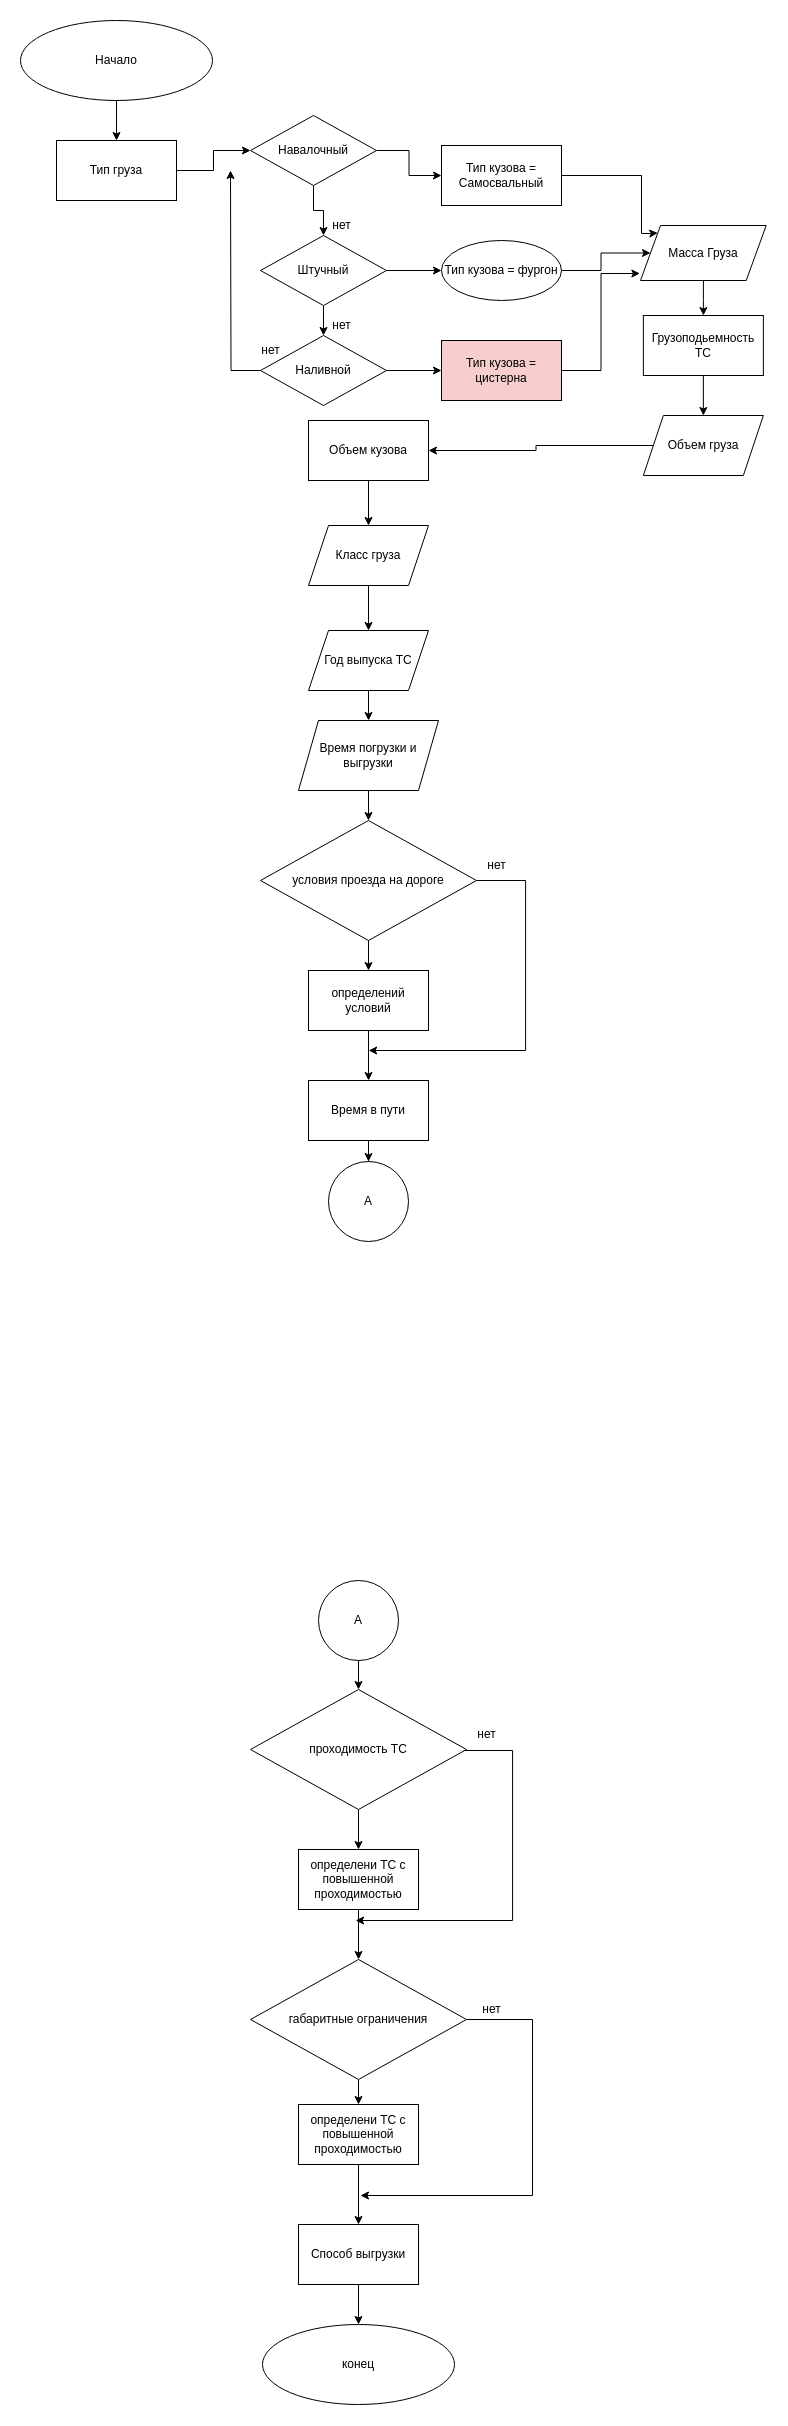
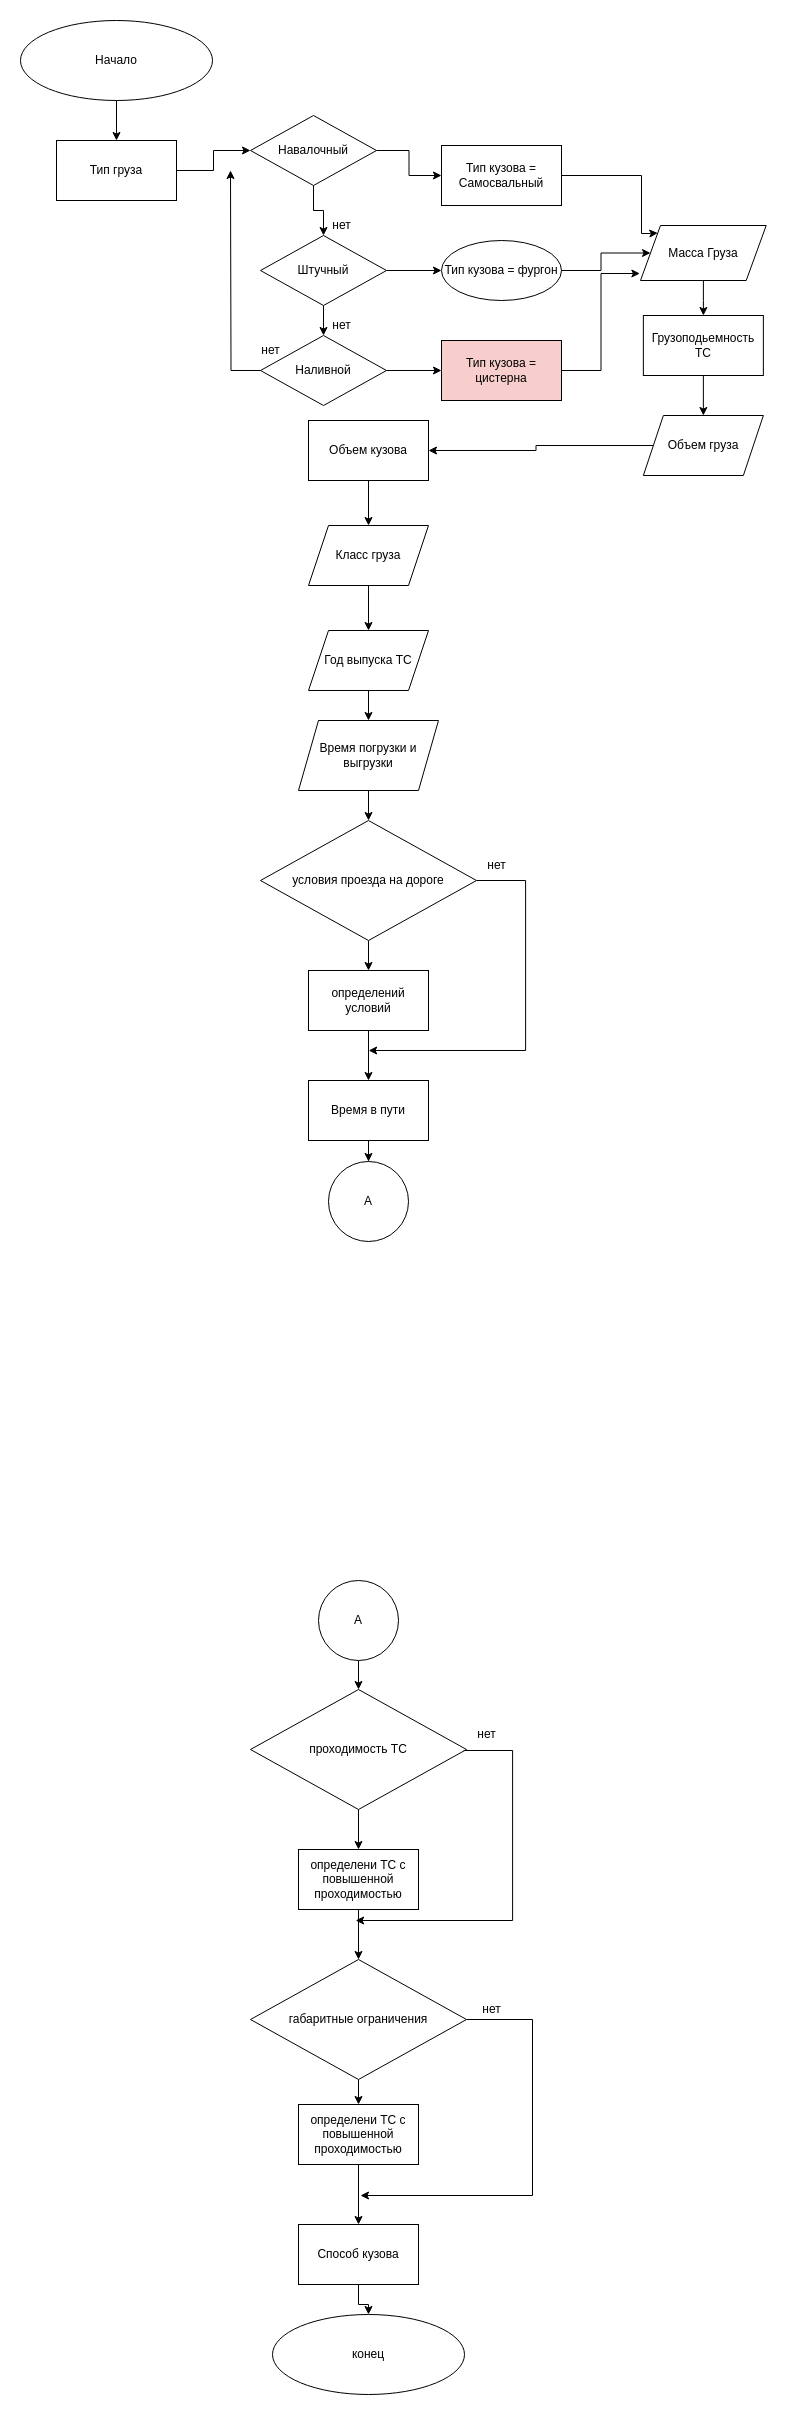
  <mxCell id="0" />
  <mxCell id="1" parent="0" />
  <mxCell id="2" value="" style="edgeStyle=orthogonalEdgeStyle;rounded=0;orthogonalLoop=1;jettySize=auto;html=1;" parent="1" source="3" target="5" edge="1"><mxGeometry relative="1" as="geometry" /></mxCell>
  <mxCell id="3" value="Начало" style="ellipse;whiteSpace=wrap;html=1;" parent="1" vertex="1"><mxGeometry x="20" y="20" width="192" height="80" as="geometry" /></mxCell>
  <mxCell id="4" value="" style="edgeStyle=orthogonalEdgeStyle;rounded=0;orthogonalLoop=1;jettySize=auto;html=1;" parent="1" source="5" target="8" edge="1"><mxGeometry relative="1" as="geometry" /></mxCell>
  <mxCell id="5" value="Тип груза" style="whiteSpace=wrap;html=1;" parent="1" vertex="1"><mxGeometry x="56" y="140" width="120" height="60" as="geometry" /></mxCell>
  <mxCell id="6" value="" style="edgeStyle=orthogonalEdgeStyle;rounded=0;orthogonalLoop=1;jettySize=auto;html=1;" parent="1" source="8" target="11" edge="1"><mxGeometry relative="1" as="geometry" /></mxCell>
  <mxCell id="7" value="" style="edgeStyle=orthogonalEdgeStyle;rounded=0;orthogonalLoop=1;jettySize=auto;html=1;" parent="1" source="8" target="16" edge="1"><mxGeometry relative="1" as="geometry" /></mxCell>
  <mxCell id="8" value="Навалочный" style="rhombus;whiteSpace=wrap;html=1;" parent="1" vertex="1"><mxGeometry x="250" y="115" width="126" height="70" as="geometry" /></mxCell>
  <mxCell id="9" value="" style="edgeStyle=orthogonalEdgeStyle;rounded=0;orthogonalLoop=1;jettySize=auto;html=1;" parent="1" source="11" target="14" edge="1"><mxGeometry relative="1" as="geometry" /></mxCell>
  <mxCell id="10" value="" style="edgeStyle=orthogonalEdgeStyle;rounded=0;orthogonalLoop=1;jettySize=auto;html=1;" parent="1" source="11" target="18" edge="1"><mxGeometry relative="1" as="geometry" /></mxCell>
  <mxCell id="11" value="Штучный" style="rhombus;whiteSpace=wrap;html=1;" parent="1" vertex="1"><mxGeometry x="260" y="235" width="126" height="70" as="geometry" /></mxCell>
  <mxCell id="12" style="edgeStyle=orthogonalEdgeStyle;rounded=0;orthogonalLoop=1;jettySize=auto;html=1;" parent="1" source="14" edge="1"><mxGeometry relative="1" as="geometry"><mxPoint x="230" y="170" as="targetPoint" /></mxGeometry></mxCell>
  <mxCell id="13" value="" style="edgeStyle=orthogonalEdgeStyle;rounded=0;orthogonalLoop=1;jettySize=auto;html=1;" parent="1" source="14" target="19" edge="1"><mxGeometry relative="1" as="geometry" /></mxCell>
  <mxCell id="14" value="Наливной" style="rhombus;whiteSpace=wrap;html=1;" parent="1" vertex="1"><mxGeometry x="260" y="335" width="126" height="70" as="geometry" /></mxCell>
  <mxCell id="15" style="edgeStyle=orthogonalEdgeStyle;rounded=0;orthogonalLoop=1;jettySize=auto;html=1;entryX=0;entryY=0;entryDx=0;entryDy=0;" parent="1" source="16" target="24" edge="1"><mxGeometry relative="1" as="geometry"><Array as="points"><mxPoint x="641" y="175" /><mxPoint x="641" y="233" /><mxPoint x="650" y="233" /></Array></mxGeometry></mxCell>
  <mxCell id="16" value="Тип кузова = Самосвальный" style="whiteSpace=wrap;html=1;" parent="1" vertex="1"><mxGeometry x="441" y="145" width="120" height="60" as="geometry" /></mxCell>
  <mxCell id="17" style="edgeStyle=orthogonalEdgeStyle;rounded=0;orthogonalLoop=1;jettySize=auto;html=1;" parent="1" source="18" target="24" edge="1"><mxGeometry relative="1" as="geometry" /></mxCell>
  <mxCell id="18" value="Тип кузова = фургон" style="ellipse;whiteSpace=wrap;html=1;" parent="1" vertex="1"><mxGeometry x="441" y="240" width="120" height="60" as="geometry" /></mxCell>
  <mxCell id="19" value="Тип кузова = цистерна" style="whiteSpace=wrap;html=1;fillColor=#f8cecc;" parent="1" vertex="1"><mxGeometry x="441" y="340" width="120" height="60" as="geometry" /></mxCell>
  <mxCell id="20" value="нет" style="text;html=1;align=center;verticalAlign=middle;resizable=0;points=[];autosize=1;strokeColor=none;fillColor=none;" parent="1" vertex="1"><mxGeometry x="321" y="210" width="40" height="30" as="geometry" /></mxCell>
  <mxCell id="21" value="нет" style="text;html=1;align=center;verticalAlign=middle;resizable=0;points=[];autosize=1;strokeColor=none;fillColor=none;" parent="1" vertex="1"><mxGeometry x="321" y="310" width="40" height="30" as="geometry" /></mxCell>
  <mxCell id="22" value="нет" style="text;html=1;align=center;verticalAlign=middle;resizable=0;points=[];autosize=1;strokeColor=none;fillColor=none;" parent="1" vertex="1"><mxGeometry x="250" y="335" width="40" height="30" as="geometry" /></mxCell>
  <mxCell id="23" value="" style="edgeStyle=orthogonalEdgeStyle;rounded=0;orthogonalLoop=1;jettySize=auto;html=1;" parent="1" source="24" target="27" edge="1"><mxGeometry relative="1" as="geometry" /></mxCell>
  <mxCell id="24" value="Масса Груза" style="shape=parallelogram;perimeter=parallelogramPerimeter;whiteSpace=wrap;html=1;fixedSize=1;" parent="1" vertex="1"><mxGeometry x="640" y="225" width="125.71" height="55" as="geometry" /></mxCell>
  <mxCell id="25" style="edgeStyle=orthogonalEdgeStyle;rounded=0;orthogonalLoop=1;jettySize=auto;html=1;entryX=-0.005;entryY=0.873;entryDx=0;entryDy=0;entryPerimeter=0;" parent="1" source="19" target="24" edge="1"><mxGeometry relative="1" as="geometry" /></mxCell>
  <mxCell id="26" value="" style="edgeStyle=orthogonalEdgeStyle;rounded=0;orthogonalLoop=1;jettySize=auto;html=1;" parent="1" source="27" target="29" edge="1"><mxGeometry relative="1" as="geometry" /></mxCell>
  <mxCell id="27" value="Грузоподьемность ТС" style="whiteSpace=wrap;html=1;" parent="1" vertex="1"><mxGeometry x="642.855" y="315" width="120" height="60" as="geometry" /></mxCell>
  <mxCell id="28" value="" style="edgeStyle=orthogonalEdgeStyle;rounded=0;orthogonalLoop=1;jettySize=auto;html=1;" parent="1" source="29" target="31" edge="1"><mxGeometry relative="1" as="geometry" /></mxCell>
  <mxCell id="29" value="Объем груза" style="shape=parallelogram;perimeter=parallelogramPerimeter;whiteSpace=wrap;html=1;fixedSize=1;" parent="1" vertex="1"><mxGeometry x="642.855" y="415" width="120" height="60" as="geometry" /></mxCell>
  <mxCell id="30" value="" style="edgeStyle=orthogonalEdgeStyle;rounded=0;orthogonalLoop=1;jettySize=auto;html=1;" parent="1" source="31" target="33" edge="1"><mxGeometry relative="1" as="geometry" /></mxCell>
  <mxCell id="31" value="Объем кузова" style="whiteSpace=wrap;html=1;" parent="1" vertex="1"><mxGeometry x="307.995" y="420" width="120" height="60" as="geometry" /></mxCell>
  <mxCell id="32" value="" style="edgeStyle=orthogonalEdgeStyle;rounded=0;orthogonalLoop=1;jettySize=auto;html=1;" edge="1" parent="1" source="33" target="59"><mxGeometry relative="1" as="geometry" /></mxCell>
  <mxCell id="33" value="Класс груза" style="shape=parallelogram;perimeter=parallelogramPerimeter;whiteSpace=wrap;html=1;fixedSize=1;" parent="1" vertex="1"><mxGeometry x="307.995" y="525" width="120" height="60" as="geometry" /></mxCell>
  <mxCell id="34" value="" style="edgeStyle=orthogonalEdgeStyle;rounded=0;orthogonalLoop=1;jettySize=auto;html=1;" edge="1" parent="1" source="36" target="42"><mxGeometry relative="1" as="geometry" /></mxCell>
  <mxCell id="35" style="edgeStyle=orthogonalEdgeStyle;rounded=0;orthogonalLoop=1;jettySize=auto;html=1;" edge="1" parent="1" source="36"><mxGeometry relative="1" as="geometry"><mxPoint x="368.14" y="1050" as="targetPoint" /><Array as="points"><mxPoint x="525.14" y="880" /><mxPoint x="525.14" y="1050" /></Array></mxGeometry></mxCell>
  <mxCell id="36" value="условия проезда на дороге" style="rhombus;whiteSpace=wrap;html=1;" vertex="1" parent="1"><mxGeometry x="260" y="820" width="216" height="120" as="geometry" /></mxCell>
  <mxCell id="37" value="" style="edgeStyle=orthogonalEdgeStyle;rounded=0;orthogonalLoop=1;jettySize=auto;html=1;" edge="1" parent="1" source="38" target="44"><mxGeometry relative="1" as="geometry" /></mxCell>
  <mxCell id="38" value="проходимость ТС" style="rhombus;whiteSpace=wrap;html=1;" vertex="1" parent="1"><mxGeometry x="250" y="1689" width="216" height="120" as="geometry" /></mxCell>
  <mxCell id="39" value="" style="edgeStyle=orthogonalEdgeStyle;rounded=0;orthogonalLoop=1;jettySize=auto;html=1;entryX=0.5;entryY=0;entryDx=0;entryDy=0;" edge="1" parent="1" source="40" target="52"><mxGeometry relative="1" as="geometry" /></mxCell>
  <mxCell id="40" value="габаритные ограничения" style="rhombus;whiteSpace=wrap;html=1;" vertex="1" parent="1"><mxGeometry x="250" y="1959" width="216" height="120" as="geometry" /></mxCell>
  <mxCell id="41" value="" style="edgeStyle=orthogonalEdgeStyle;rounded=0;orthogonalLoop=1;jettySize=auto;html=1;" edge="1" parent="1" source="42" target="63"><mxGeometry relative="1" as="geometry" /></mxCell>
  <mxCell id="42" value="определений условий" style="whiteSpace=wrap;html=1;" vertex="1" parent="1"><mxGeometry x="307.995" y="970" width="120" height="60" as="geometry" /></mxCell>
  <mxCell id="43" value="" style="edgeStyle=orthogonalEdgeStyle;rounded=0;orthogonalLoop=1;jettySize=auto;html=1;" edge="1" parent="1" source="44" target="40"><mxGeometry relative="1" as="geometry" /></mxCell>
  <mxCell id="44" value="определени ТС с повышенной проходимостью" style="whiteSpace=wrap;html=1;" vertex="1" parent="1"><mxGeometry x="297.995" y="1849" width="120" height="60" as="geometry" /></mxCell>
  <mxCell id="45" value="нет" style="text;html=1;align=center;verticalAlign=middle;resizable=0;points=[];autosize=1;strokeColor=none;fillColor=none;" vertex="1" parent="1"><mxGeometry x="476" y="850" width="40" height="30" as="geometry" /></mxCell>
  <mxCell id="46" style="edgeStyle=orthogonalEdgeStyle;rounded=0;orthogonalLoop=1;jettySize=auto;html=1;" edge="1" parent="1"><mxGeometry relative="1" as="geometry"><mxPoint x="355.14" y="1920" as="targetPoint" /><mxPoint x="463.14" y="1750" as="sourcePoint" /><Array as="points"><mxPoint x="512.14" y="1750" /><mxPoint x="512.14" y="1920" /></Array></mxGeometry></mxCell>
  <mxCell id="47" value="нет" style="text;html=1;align=center;verticalAlign=middle;resizable=0;points=[];autosize=1;strokeColor=none;fillColor=none;" vertex="1" parent="1"><mxGeometry x="466" y="1719" width="40" height="30" as="geometry" /></mxCell>
  <mxCell id="48" value="" style="edgeStyle=orthogonalEdgeStyle;rounded=0;orthogonalLoop=1;jettySize=auto;html=1;entryX=0.5;entryY=0;entryDx=0;entryDy=0;" edge="1" parent="1" source="49" target="50"><mxGeometry relative="1" as="geometry"><mxPoint x="358.01" y="2354" as="targetPoint" /></mxGeometry></mxCell>
- <mxCell id="49" value="Способ выгрузки" style="whiteSpace=wrap;html=1;" vertex="1" parent="1"><mxGeometry x="298.01" y="2224" width="120" height="60" as="geometry" /></mxCell>
- <mxCell id="50" value="конец" style="ellipse;whiteSpace=wrap;html=1;" vertex="1" parent="1"><mxGeometry x="262.01" y="2324" width="192" height="80" as="geometry" /></mxCell>
+ <mxCell id="49" value="Способ кузова" style="whiteSpace=wrap;html=1;" vertex="1" parent="1"><mxGeometry x="298.01" y="2224" width="120" height="60" as="geometry" /></mxCell>
+ <mxCell id="50" value="конец" style="ellipse;whiteSpace=wrap;html=1;" vertex="1" parent="1"><mxGeometry x="272.01" y="2314" width="192" height="80" as="geometry" /></mxCell>
  <mxCell id="51" value="" style="edgeStyle=orthogonalEdgeStyle;rounded=0;orthogonalLoop=1;jettySize=auto;html=1;" edge="1" parent="1" source="52" target="49"><mxGeometry relative="1" as="geometry" /></mxCell>
  <mxCell id="52" value="определени ТС с повышенной проходимостью" style="whiteSpace=wrap;html=1;" vertex="1" parent="1"><mxGeometry x="298.005" y="2104" width="120" height="60" as="geometry" /></mxCell>
  <mxCell id="53" style="edgeStyle=orthogonalEdgeStyle;rounded=0;orthogonalLoop=1;jettySize=auto;html=1;exitX=1;exitY=0.5;exitDx=0;exitDy=0;" edge="1" parent="1" source="40"><mxGeometry relative="1" as="geometry"><mxPoint x="360" y="2195" as="targetPoint" /><mxPoint x="483.14" y="2025" as="sourcePoint" /><Array as="points"><mxPoint x="532" y="2019" /><mxPoint x="532" y="2195" /></Array></mxGeometry></mxCell>
  <mxCell id="54" value="нет" style="text;html=1;align=center;verticalAlign=middle;resizable=0;points=[];autosize=1;strokeColor=none;fillColor=none;" vertex="1" parent="1"><mxGeometry x="471" y="1994" width="40" height="30" as="geometry" /></mxCell>
  <mxCell id="55" value="А" style="ellipse;whiteSpace=wrap;html=1;" vertex="1" parent="1"><mxGeometry x="328" y="1161" width="80" height="80" as="geometry" /></mxCell>
  <mxCell id="56" value="" style="edgeStyle=orthogonalEdgeStyle;rounded=0;orthogonalLoop=1;jettySize=auto;html=1;" edge="1" parent="1" source="57" target="38"><mxGeometry relative="1" as="geometry" /></mxCell>
  <mxCell id="57" value="А" style="ellipse;whiteSpace=wrap;html=1;" vertex="1" parent="1"><mxGeometry x="318.01" y="1580" width="80" height="80" as="geometry" /></mxCell>
  <mxCell id="58" value="" style="edgeStyle=orthogonalEdgeStyle;rounded=0;orthogonalLoop=1;jettySize=auto;html=1;" edge="1" parent="1" source="59" target="61"><mxGeometry relative="1" as="geometry" /></mxCell>
  <mxCell id="59" value="Год выпуска ТС" style="shape=parallelogram;perimeter=parallelogramPerimeter;whiteSpace=wrap;html=1;fixedSize=1;" vertex="1" parent="1"><mxGeometry x="307.995" y="630" width="120" height="60" as="geometry" /></mxCell>
  <mxCell id="60" value="" style="edgeStyle=orthogonalEdgeStyle;rounded=0;orthogonalLoop=1;jettySize=auto;html=1;" edge="1" parent="1" source="61" target="36"><mxGeometry relative="1" as="geometry" /></mxCell>
  <mxCell id="61" value="Время погрузки и выгрузки" style="shape=parallelogram;perimeter=parallelogramPerimeter;whiteSpace=wrap;html=1;fixedSize=1;" vertex="1" parent="1"><mxGeometry x="297.99" y="720" width="140" height="70" as="geometry" /></mxCell>
  <mxCell id="62" value="" style="edgeStyle=orthogonalEdgeStyle;rounded=0;orthogonalLoop=1;jettySize=auto;html=1;" edge="1" parent="1" source="63" target="55"><mxGeometry relative="1" as="geometry" /></mxCell>
  <mxCell id="63" value="Время в пути" style="whiteSpace=wrap;html=1;" vertex="1" parent="1"><mxGeometry x="307.995" y="1080" width="120" height="60" as="geometry" /></mxCell>
